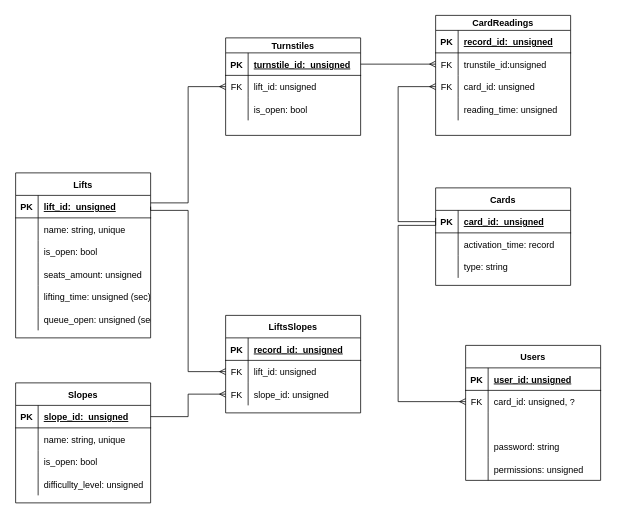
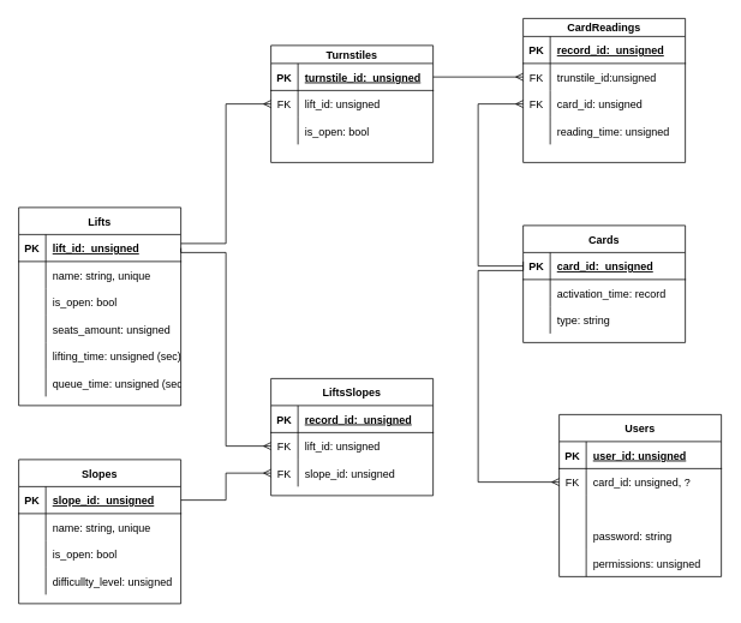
  <mxCell id="0" />
  <mxCell id="1" parent="0" />
  <mxCell id="2" value="Users" style="shape=table;startSize=30;container=1;collapsible=1;childLayout=tableLayout;fixedRows=1;rowLines=0;fontStyle=1;align=center;resizeLast=1;" parent="1" vertex="1"><mxGeometry x="620" y="460" width="180" height="180" as="geometry" /></mxCell>
  <mxCell id="3" value="" style="shape=partialRectangle;collapsible=0;dropTarget=0;pointerEvents=0;fillColor=none;top=0;left=0;bottom=1;right=0;points=[[0,0.5],[1,0.5]];portConstraint=eastwest;" parent="2" vertex="1"><mxGeometry y="30" width="180" height="30" as="geometry" /></mxCell>
  <mxCell id="4" value="PK" style="shape=partialRectangle;connectable=0;fillColor=none;top=0;left=0;bottom=0;right=0;fontStyle=1;overflow=hidden;" parent="3" vertex="1"><mxGeometry width="30" height="30" as="geometry"><mxRectangle width="30" height="30" as="alternateBounds" /></mxGeometry></mxCell>
  <mxCell id="5" value="user_id: unsigned" style="shape=partialRectangle;connectable=0;fillColor=none;top=0;left=0;bottom=0;right=0;align=left;spacingLeft=6;fontStyle=5;overflow=hidden;" parent="3" vertex="1"><mxGeometry x="30" width="150" height="30" as="geometry"><mxRectangle width="150" height="30" as="alternateBounds" /></mxGeometry></mxCell>
  <mxCell id="6" value="" style="shape=partialRectangle;collapsible=0;dropTarget=0;pointerEvents=0;fillColor=none;top=0;left=0;bottom=0;right=0;points=[[0,0.5],[1,0.5]];portConstraint=eastwest;" parent="2" vertex="1"><mxGeometry y="60" width="180" height="30" as="geometry" /></mxCell>
  <mxCell id="7" value="FK" style="shape=partialRectangle;connectable=0;fillColor=none;top=0;left=0;bottom=0;right=0;editable=1;overflow=hidden;" parent="6" vertex="1"><mxGeometry width="30" height="30" as="geometry"><mxRectangle width="30" height="30" as="alternateBounds" /></mxGeometry></mxCell>
  <mxCell id="8" value="card_id: unsigned, ?" style="shape=partialRectangle;connectable=0;fillColor=none;top=0;left=0;bottom=0;right=0;align=left;spacingLeft=6;overflow=hidden;" parent="6" vertex="1"><mxGeometry x="30" width="150" height="30" as="geometry"><mxRectangle width="150" height="30" as="alternateBounds" /></mxGeometry></mxCell>
  <mxCell id="9" value="" style="shape=partialRectangle;collapsible=0;dropTarget=0;pointerEvents=0;fillColor=none;top=0;left=0;bottom=0;right=0;points=[[0,0.5],[1,0.5]];portConstraint=eastwest;" parent="2" vertex="1"><mxGeometry y="90" width="180" height="30" as="geometry" /></mxCell>
  <mxCell id="10" value="" style="shape=partialRectangle;connectable=0;fillColor=none;top=0;left=0;bottom=0;right=0;editable=1;overflow=hidden;" parent="9" vertex="1"><mxGeometry width="30" height="30" as="geometry"><mxRectangle width="30" height="30" as="alternateBounds" /></mxGeometry></mxCell>
  <mxCell id="11" value="" style="shape=partialRectangle;collapsible=0;dropTarget=0;pointerEvents=0;fillColor=none;top=0;left=0;bottom=0;right=0;points=[[0,0.5],[1,0.5]];portConstraint=eastwest;" parent="2" vertex="1"><mxGeometry y="120" width="180" height="30" as="geometry" /></mxCell>
  <mxCell id="12" value="" style="shape=partialRectangle;connectable=0;fillColor=none;top=0;left=0;bottom=0;right=0;editable=1;overflow=hidden;" parent="11" vertex="1"><mxGeometry width="30" height="30" as="geometry"><mxRectangle width="30" height="30" as="alternateBounds" /></mxGeometry></mxCell>
  <mxCell id="13" value="password: string" style="shape=partialRectangle;connectable=0;fillColor=none;top=0;left=0;bottom=0;right=0;align=left;spacingLeft=6;overflow=hidden;" parent="11" vertex="1"><mxGeometry x="30" width="150" height="30" as="geometry"><mxRectangle width="150" height="30" as="alternateBounds" /></mxGeometry></mxCell>
  <mxCell id="14" value="" style="shape=partialRectangle;collapsible=0;dropTarget=0;pointerEvents=0;fillColor=none;top=0;left=0;bottom=0;right=0;points=[[0,0.5],[1,0.5]];portConstraint=eastwest;" parent="2" vertex="1"><mxGeometry y="150" width="180" height="30" as="geometry" /></mxCell>
  <mxCell id="15" value="" style="shape=partialRectangle;connectable=0;fillColor=none;top=0;left=0;bottom=0;right=0;editable=1;overflow=hidden;" parent="14" vertex="1"><mxGeometry width="30" height="30" as="geometry"><mxRectangle width="30" height="30" as="alternateBounds" /></mxGeometry></mxCell>
  <mxCell id="16" value="permissions: unsigned" style="shape=partialRectangle;connectable=0;fillColor=none;top=0;left=0;bottom=0;right=0;align=left;spacingLeft=6;overflow=hidden;" parent="14" vertex="1"><mxGeometry x="30" width="150" height="30" as="geometry"><mxRectangle width="150" height="30" as="alternateBounds" /></mxGeometry></mxCell>
  <mxCell id="17" value="Cards" style="shape=table;startSize=30;container=1;collapsible=1;childLayout=tableLayout;fixedRows=1;rowLines=0;fontStyle=1;align=center;resizeLast=1;" parent="1" vertex="1"><mxGeometry x="580" y="250" width="180" height="130" as="geometry" /></mxCell>
  <mxCell id="18" value="" style="shape=partialRectangle;collapsible=0;dropTarget=0;pointerEvents=0;fillColor=none;top=0;left=0;bottom=1;right=0;points=[[0,0.5],[1,0.5]];portConstraint=eastwest;" parent="17" vertex="1"><mxGeometry y="30" width="180" height="30" as="geometry" /></mxCell>
  <mxCell id="19" value="PK" style="shape=partialRectangle;connectable=0;fillColor=none;top=0;left=0;bottom=0;right=0;fontStyle=1;overflow=hidden;" parent="18" vertex="1"><mxGeometry width="30" height="30" as="geometry" /></mxCell>
  <mxCell id="20" value="card_id:  unsigned" style="shape=partialRectangle;connectable=0;fillColor=none;top=0;left=0;bottom=0;right=0;align=left;spacingLeft=6;fontStyle=5;overflow=hidden;" parent="18" vertex="1"><mxGeometry x="30" width="150" height="30" as="geometry" /></mxCell>
  <mxCell id="21" value="" style="shape=partialRectangle;collapsible=0;dropTarget=0;pointerEvents=0;fillColor=none;top=0;left=0;bottom=0;right=0;points=[[0,0.5],[1,0.5]];portConstraint=eastwest;" parent="17" vertex="1"><mxGeometry y="60" width="180" height="30" as="geometry" /></mxCell>
  <mxCell id="22" value="" style="shape=partialRectangle;connectable=0;fillColor=none;top=0;left=0;bottom=0;right=0;editable=1;overflow=hidden;" parent="21" vertex="1"><mxGeometry width="30" height="30" as="geometry" /></mxCell>
  <mxCell id="23" value="activation_time: record" style="shape=partialRectangle;connectable=0;fillColor=none;top=0;left=0;bottom=0;right=0;align=left;spacingLeft=6;overflow=hidden;" parent="21" vertex="1"><mxGeometry x="30" width="150" height="30" as="geometry" /></mxCell>
  <mxCell id="24" value="" style="shape=partialRectangle;collapsible=0;dropTarget=0;pointerEvents=0;fillColor=none;top=0;left=0;bottom=0;right=0;points=[[0,0.5],[1,0.5]];portConstraint=eastwest;" parent="17" vertex="1"><mxGeometry y="90" width="180" height="30" as="geometry" /></mxCell>
  <mxCell id="25" value="" style="shape=partialRectangle;connectable=0;fillColor=none;top=0;left=0;bottom=0;right=0;editable=1;overflow=hidden;" parent="24" vertex="1"><mxGeometry width="30" height="30" as="geometry" /></mxCell>
  <mxCell id="26" value="type: string" style="shape=partialRectangle;connectable=0;fillColor=none;top=0;left=0;bottom=0;right=0;align=left;spacingLeft=6;overflow=hidden;" parent="24" vertex="1"><mxGeometry x="30" width="150" height="30" as="geometry" /></mxCell>
  <mxCell id="27" value="Slopes" style="shape=table;startSize=30;container=1;collapsible=1;childLayout=tableLayout;fixedRows=1;rowLines=0;fontStyle=1;align=center;resizeLast=1;" parent="1" vertex="1"><mxGeometry x="20" y="510" width="180" height="160" as="geometry" /></mxCell>
  <mxCell id="28" value="" style="shape=partialRectangle;collapsible=0;dropTarget=0;pointerEvents=0;fillColor=none;top=0;left=0;bottom=1;right=0;points=[[0,0.5],[1,0.5]];portConstraint=eastwest;" parent="27" vertex="1"><mxGeometry y="30" width="180" height="30" as="geometry" /></mxCell>
  <mxCell id="29" value="PK" style="shape=partialRectangle;connectable=0;fillColor=none;top=0;left=0;bottom=0;right=0;fontStyle=1;overflow=hidden;" parent="28" vertex="1"><mxGeometry width="30" height="30" as="geometry" /></mxCell>
  <mxCell id="30" value="slope_id:  unsigned" style="shape=partialRectangle;connectable=0;fillColor=none;top=0;left=0;bottom=0;right=0;align=left;spacingLeft=6;fontStyle=5;overflow=hidden;" parent="28" vertex="1"><mxGeometry x="30" width="150" height="30" as="geometry" /></mxCell>
  <mxCell id="31" value="" style="shape=partialRectangle;collapsible=0;dropTarget=0;pointerEvents=0;fillColor=none;top=0;left=0;bottom=0;right=0;points=[[0,0.5],[1,0.5]];portConstraint=eastwest;" parent="27" vertex="1"><mxGeometry y="60" width="180" height="30" as="geometry" /></mxCell>
  <mxCell id="32" value="" style="shape=partialRectangle;connectable=0;fillColor=none;top=0;left=0;bottom=0;right=0;editable=1;overflow=hidden;" parent="31" vertex="1"><mxGeometry width="30" height="30" as="geometry" /></mxCell>
  <mxCell id="33" value="name: string, unique" style="shape=partialRectangle;connectable=0;fillColor=none;top=0;left=0;bottom=0;right=0;align=left;spacingLeft=6;overflow=hidden;" parent="31" vertex="1"><mxGeometry x="30" width="150" height="30" as="geometry" /></mxCell>
  <mxCell id="34" value="" style="shape=partialRectangle;collapsible=0;dropTarget=0;pointerEvents=0;fillColor=none;top=0;left=0;bottom=0;right=0;points=[[0,0.5],[1,0.5]];portConstraint=eastwest;" parent="27" vertex="1"><mxGeometry y="90" width="180" height="30" as="geometry" /></mxCell>
  <mxCell id="35" value="" style="shape=partialRectangle;connectable=0;fillColor=none;top=0;left=0;bottom=0;right=0;editable=1;overflow=hidden;" parent="34" vertex="1"><mxGeometry width="30" height="30" as="geometry" /></mxCell>
  <mxCell id="36" value="is_open: bool" style="shape=partialRectangle;connectable=0;fillColor=none;top=0;left=0;bottom=0;right=0;align=left;spacingLeft=6;overflow=hidden;" parent="34" vertex="1"><mxGeometry x="30" width="150" height="30" as="geometry" /></mxCell>
  <mxCell id="37" value="" style="shape=partialRectangle;collapsible=0;dropTarget=0;pointerEvents=0;fillColor=none;top=0;left=0;bottom=0;right=0;points=[[0,0.5],[1,0.5]];portConstraint=eastwest;" parent="27" vertex="1"><mxGeometry y="120" width="180" height="30" as="geometry" /></mxCell>
  <mxCell id="38" value="" style="shape=partialRectangle;connectable=0;fillColor=none;top=0;left=0;bottom=0;right=0;editable=1;overflow=hidden;" parent="37" vertex="1"><mxGeometry width="30" height="30" as="geometry" /></mxCell>
  <mxCell id="39" value="difficullty_level: unsigned" style="shape=partialRectangle;connectable=0;fillColor=none;top=0;left=0;bottom=0;right=0;align=left;spacingLeft=6;overflow=hidden;" parent="37" vertex="1"><mxGeometry x="30" width="150" height="30" as="geometry" /></mxCell>
  <mxCell id="40" value="Lifts" style="shape=table;startSize=30;container=1;collapsible=1;childLayout=tableLayout;fixedRows=1;rowLines=0;fontStyle=1;align=center;resizeLast=1;" parent="1" vertex="1"><mxGeometry x="20" y="230" width="180" height="220" as="geometry" /></mxCell>
  <mxCell id="41" value="" style="shape=partialRectangle;collapsible=0;dropTarget=0;pointerEvents=0;fillColor=none;top=0;left=0;bottom=1;right=0;points=[[0,0.5],[1,0.5]];portConstraint=eastwest;" parent="40" vertex="1"><mxGeometry y="30" width="180" height="30" as="geometry" /></mxCell>
  <mxCell id="42" value="PK" style="shape=partialRectangle;connectable=0;fillColor=none;top=0;left=0;bottom=0;right=0;fontStyle=1;overflow=hidden;" parent="41" vertex="1"><mxGeometry width="30" height="30" as="geometry" /></mxCell>
  <mxCell id="43" value="lift_id:  unsigned" style="shape=partialRectangle;connectable=0;fillColor=none;top=0;left=0;bottom=0;right=0;align=left;spacingLeft=6;fontStyle=5;overflow=hidden;" parent="41" vertex="1"><mxGeometry x="30" width="150" height="30" as="geometry" /></mxCell>
  <mxCell id="44" value="" style="shape=partialRectangle;collapsible=0;dropTarget=0;pointerEvents=0;fillColor=none;top=0;left=0;bottom=0;right=0;points=[[0,0.5],[1,0.5]];portConstraint=eastwest;" parent="40" vertex="1"><mxGeometry y="60" width="180" height="30" as="geometry" /></mxCell>
  <mxCell id="45" value="" style="shape=partialRectangle;connectable=0;fillColor=none;top=0;left=0;bottom=0;right=0;editable=1;overflow=hidden;" parent="44" vertex="1"><mxGeometry width="30" height="30" as="geometry" /></mxCell>
  <mxCell id="46" value="name: string, unique" style="shape=partialRectangle;connectable=0;fillColor=none;top=0;left=0;bottom=0;right=0;align=left;spacingLeft=6;overflow=hidden;" parent="44" vertex="1"><mxGeometry x="30" width="150" height="30" as="geometry" /></mxCell>
  <mxCell id="47" value="" style="shape=partialRectangle;collapsible=0;dropTarget=0;pointerEvents=0;fillColor=none;top=0;left=0;bottom=0;right=0;points=[[0,0.5],[1,0.5]];portConstraint=eastwest;" parent="40" vertex="1"><mxGeometry y="90" width="180" height="30" as="geometry" /></mxCell>
  <mxCell id="48" value="" style="shape=partialRectangle;connectable=0;fillColor=none;top=0;left=0;bottom=0;right=0;editable=1;overflow=hidden;" parent="47" vertex="1"><mxGeometry width="30" height="30" as="geometry" /></mxCell>
  <mxCell id="49" value="is_open: bool" style="shape=partialRectangle;connectable=0;fillColor=none;top=0;left=0;bottom=0;right=0;align=left;spacingLeft=6;overflow=hidden;" parent="47" vertex="1"><mxGeometry x="30" width="150" height="30" as="geometry" /></mxCell>
  <mxCell id="50" value="" style="shape=partialRectangle;collapsible=0;dropTarget=0;pointerEvents=0;fillColor=none;top=0;left=0;bottom=0;right=0;points=[[0,0.5],[1,0.5]];portConstraint=eastwest;" parent="40" vertex="1"><mxGeometry y="120" width="180" height="30" as="geometry" /></mxCell>
  <mxCell id="51" value="" style="shape=partialRectangle;connectable=0;fillColor=none;top=0;left=0;bottom=0;right=0;editable=1;overflow=hidden;" parent="50" vertex="1"><mxGeometry width="30" height="30" as="geometry" /></mxCell>
  <mxCell id="52" value="seats_amount: unsigned" style="shape=partialRectangle;connectable=0;fillColor=none;top=0;left=0;bottom=0;right=0;align=left;spacingLeft=6;overflow=hidden;" parent="50" vertex="1"><mxGeometry x="30" width="150" height="30" as="geometry" /></mxCell>
  <mxCell id="53" value="" style="shape=partialRectangle;collapsible=0;dropTarget=0;pointerEvents=0;fillColor=none;top=0;left=0;bottom=0;right=0;points=[[0,0.5],[1,0.5]];portConstraint=eastwest;" parent="40" vertex="1"><mxGeometry y="150" width="180" height="30" as="geometry" /></mxCell>
  <mxCell id="54" value="" style="shape=partialRectangle;connectable=0;fillColor=none;top=0;left=0;bottom=0;right=0;editable=1;overflow=hidden;" parent="53" vertex="1"><mxGeometry width="30" height="30" as="geometry" /></mxCell>
  <mxCell id="55" value="lifting_time: unsigned (sec)" style="shape=partialRectangle;connectable=0;fillColor=none;top=0;left=0;bottom=0;right=0;align=left;spacingLeft=6;overflow=hidden;" parent="53" vertex="1"><mxGeometry x="30" width="150" height="30" as="geometry" /></mxCell>
  <mxCell id="56" value="" style="shape=partialRectangle;collapsible=0;dropTarget=0;pointerEvents=0;fillColor=none;top=0;left=0;bottom=0;right=0;points=[[0,0.5],[1,0.5]];portConstraint=eastwest;" parent="40" vertex="1"><mxGeometry y="180" width="180" height="30" as="geometry" /></mxCell>
  <mxCell id="57" value="" style="shape=partialRectangle;connectable=0;fillColor=none;top=0;left=0;bottom=0;right=0;editable=1;overflow=hidden;" parent="56" vertex="1"><mxGeometry width="30" height="30" as="geometry" /></mxCell>
- <mxCell id="58" value="queue_open: unsigned (sec)" style="shape=partialRectangle;connectable=0;fillColor=none;top=0;left=0;bottom=0;right=0;align=left;spacingLeft=6;overflow=hidden;" parent="56" vertex="1"><mxGeometry x="30" width="150" height="30" as="geometry" /></mxCell>
+ <mxCell id="58" value="queue_time: unsigned (sec)" style="shape=partialRectangle;connectable=0;fillColor=none;top=0;left=0;bottom=0;right=0;align=left;spacingLeft=6;overflow=hidden;" parent="56" vertex="1"><mxGeometry x="30" width="150" height="30" as="geometry" /></mxCell>
  <mxCell id="59" value="LiftsSlopes" style="shape=table;startSize=30;container=1;collapsible=1;childLayout=tableLayout;fixedRows=1;rowLines=0;fontStyle=1;align=center;resizeLast=1;" parent="1" vertex="1"><mxGeometry x="300" y="420" width="180" height="130" as="geometry" /></mxCell>
  <mxCell id="60" value="" style="shape=partialRectangle;collapsible=0;dropTarget=0;pointerEvents=0;fillColor=none;top=0;left=0;bottom=1;right=0;points=[[0,0.5],[1,0.5]];portConstraint=eastwest;" parent="59" vertex="1"><mxGeometry y="30" width="180" height="30" as="geometry" /></mxCell>
  <mxCell id="61" value="PK" style="shape=partialRectangle;connectable=0;fillColor=none;top=0;left=0;bottom=0;right=0;fontStyle=1;overflow=hidden;" parent="60" vertex="1"><mxGeometry width="30" height="30" as="geometry" /></mxCell>
  <mxCell id="62" value="record_id:  unsigned" style="shape=partialRectangle;connectable=0;fillColor=none;top=0;left=0;bottom=0;right=0;align=left;spacingLeft=6;fontStyle=5;overflow=hidden;" parent="60" vertex="1"><mxGeometry x="30" width="150" height="30" as="geometry" /></mxCell>
  <mxCell id="63" value="" style="shape=partialRectangle;collapsible=0;dropTarget=0;pointerEvents=0;fillColor=none;top=0;left=0;bottom=0;right=0;points=[[0,0.5],[1,0.5]];portConstraint=eastwest;" parent="59" vertex="1"><mxGeometry y="60" width="180" height="30" as="geometry" /></mxCell>
  <mxCell id="64" value="FK" style="shape=partialRectangle;connectable=0;fillColor=none;top=0;left=0;bottom=0;right=0;editable=1;overflow=hidden;" parent="63" vertex="1"><mxGeometry width="30" height="30" as="geometry" /></mxCell>
  <mxCell id="65" value="lift_id: unsigned" style="shape=partialRectangle;connectable=0;fillColor=none;top=0;left=0;bottom=0;right=0;align=left;spacingLeft=6;overflow=hidden;" parent="63" vertex="1"><mxGeometry x="30" width="150" height="30" as="geometry" /></mxCell>
  <mxCell id="66" value="" style="shape=partialRectangle;collapsible=0;dropTarget=0;pointerEvents=0;fillColor=none;top=0;left=0;bottom=0;right=0;points=[[0,0.5],[1,0.5]];portConstraint=eastwest;" parent="59" vertex="1"><mxGeometry y="90" width="180" height="30" as="geometry" /></mxCell>
  <mxCell id="67" value="FK" style="shape=partialRectangle;connectable=0;fillColor=none;top=0;left=0;bottom=0;right=0;editable=1;overflow=hidden;" parent="66" vertex="1"><mxGeometry width="30" height="30" as="geometry" /></mxCell>
  <mxCell id="68" value="slope_id: unsigned" style="shape=partialRectangle;connectable=0;fillColor=none;top=0;left=0;bottom=0;right=0;align=left;spacingLeft=6;overflow=hidden;" parent="66" vertex="1"><mxGeometry x="30" width="150" height="30" as="geometry" /></mxCell>
  <mxCell id="69" value="Turnstiles" style="shape=table;startSize=20;container=1;collapsible=1;childLayout=tableLayout;fixedRows=1;rowLines=0;fontStyle=1;align=center;resizeLast=1;" parent="1" vertex="1"><mxGeometry x="300" y="50" width="180" height="130" as="geometry" /></mxCell>
  <mxCell id="70" value="" style="shape=partialRectangle;collapsible=0;dropTarget=0;pointerEvents=0;fillColor=none;top=0;left=0;bottom=1;right=0;points=[[0,0.5],[1,0.5]];portConstraint=eastwest;" parent="69" vertex="1"><mxGeometry y="20" width="180" height="30" as="geometry" /></mxCell>
  <mxCell id="71" value="PK" style="shape=partialRectangle;connectable=0;fillColor=none;top=0;left=0;bottom=0;right=0;fontStyle=1;overflow=hidden;" parent="70" vertex="1"><mxGeometry width="30" height="30" as="geometry" /></mxCell>
  <mxCell id="72" value="turnstile_id:  unsigned" style="shape=partialRectangle;connectable=0;fillColor=none;top=0;left=0;bottom=0;right=0;align=left;spacingLeft=6;fontStyle=5;overflow=hidden;" parent="70" vertex="1"><mxGeometry x="30" width="150" height="30" as="geometry" /></mxCell>
  <mxCell id="73" value="" style="shape=partialRectangle;collapsible=0;dropTarget=0;pointerEvents=0;fillColor=none;top=0;left=0;bottom=0;right=0;points=[[0,0.5],[1,0.5]];portConstraint=eastwest;" parent="69" vertex="1"><mxGeometry y="50" width="180" height="30" as="geometry" /></mxCell>
  <mxCell id="74" value="FK" style="shape=partialRectangle;connectable=0;fillColor=none;top=0;left=0;bottom=0;right=0;editable=1;overflow=hidden;" parent="73" vertex="1"><mxGeometry width="30" height="30" as="geometry" /></mxCell>
  <mxCell id="75" value="lift_id: unsigned" style="shape=partialRectangle;connectable=0;fillColor=none;top=0;left=0;bottom=0;right=0;align=left;spacingLeft=6;overflow=hidden;" parent="73" vertex="1"><mxGeometry x="30" width="150" height="30" as="geometry" /></mxCell>
  <mxCell id="76" value="" style="shape=partialRectangle;collapsible=0;dropTarget=0;pointerEvents=0;fillColor=none;top=0;left=0;bottom=0;right=0;points=[[0,0.5],[1,0.5]];portConstraint=eastwest;" parent="69" vertex="1"><mxGeometry y="80" width="180" height="30" as="geometry" /></mxCell>
  <mxCell id="77" value="" style="shape=partialRectangle;connectable=0;fillColor=none;top=0;left=0;bottom=0;right=0;editable=1;overflow=hidden;" parent="76" vertex="1"><mxGeometry width="30" height="30" as="geometry" /></mxCell>
  <mxCell id="78" value="is_open: bool" style="shape=partialRectangle;connectable=0;fillColor=none;top=0;left=0;bottom=0;right=0;align=left;spacingLeft=6;overflow=hidden;" parent="76" vertex="1"><mxGeometry x="30" width="150" height="30" as="geometry" /></mxCell>
  <mxCell id="79" value="CardReadings" style="shape=table;startSize=20;container=1;collapsible=1;childLayout=tableLayout;fixedRows=1;rowLines=0;fontStyle=1;align=center;resizeLast=1;" parent="1" vertex="1"><mxGeometry x="580" y="20" width="180" height="160" as="geometry" /></mxCell>
  <mxCell id="80" value="" style="shape=partialRectangle;collapsible=0;dropTarget=0;pointerEvents=0;fillColor=none;top=0;left=0;bottom=1;right=0;points=[[0,0.5],[1,0.5]];portConstraint=eastwest;" parent="79" vertex="1"><mxGeometry y="20" width="180" height="30" as="geometry" /></mxCell>
  <mxCell id="81" value="PK" style="shape=partialRectangle;connectable=0;fillColor=none;top=0;left=0;bottom=0;right=0;fontStyle=1;overflow=hidden;" parent="80" vertex="1"><mxGeometry width="30" height="30" as="geometry"><mxRectangle width="30" height="30" as="alternateBounds" /></mxGeometry></mxCell>
  <mxCell id="82" value="record_id:  unsigned" style="shape=partialRectangle;connectable=0;fillColor=none;top=0;left=0;bottom=0;right=0;align=left;spacingLeft=6;fontStyle=5;overflow=hidden;" parent="80" vertex="1"><mxGeometry x="30" width="150" height="30" as="geometry"><mxRectangle width="150" height="30" as="alternateBounds" /></mxGeometry></mxCell>
  <mxCell id="83" value="" style="shape=partialRectangle;collapsible=0;dropTarget=0;pointerEvents=0;fillColor=none;top=0;left=0;bottom=0;right=0;points=[[0,0.5],[1,0.5]];portConstraint=eastwest;" parent="79" vertex="1"><mxGeometry y="50" width="180" height="30" as="geometry" /></mxCell>
  <mxCell id="84" value="FK" style="shape=partialRectangle;connectable=0;fillColor=none;top=0;left=0;bottom=0;right=0;editable=1;overflow=hidden;" parent="83" vertex="1"><mxGeometry width="30" height="30" as="geometry"><mxRectangle width="30" height="30" as="alternateBounds" /></mxGeometry></mxCell>
  <mxCell id="85" value="trunstile_id:unsigned" style="shape=partialRectangle;connectable=0;fillColor=none;top=0;left=0;bottom=0;right=0;align=left;spacingLeft=6;overflow=hidden;" parent="83" vertex="1"><mxGeometry x="30" width="150" height="30" as="geometry"><mxRectangle width="150" height="30" as="alternateBounds" /></mxGeometry></mxCell>
  <mxCell id="86" value="" style="shape=partialRectangle;collapsible=0;dropTarget=0;pointerEvents=0;fillColor=none;top=0;left=0;bottom=0;right=0;points=[[0,0.5],[1,0.5]];portConstraint=eastwest;" parent="79" vertex="1"><mxGeometry y="80" width="180" height="30" as="geometry" /></mxCell>
  <mxCell id="87" value="FK" style="shape=partialRectangle;connectable=0;fillColor=none;top=0;left=0;bottom=0;right=0;editable=1;overflow=hidden;" parent="86" vertex="1"><mxGeometry width="30" height="30" as="geometry"><mxRectangle width="30" height="30" as="alternateBounds" /></mxGeometry></mxCell>
  <mxCell id="88" value="card_id: unsigned" style="shape=partialRectangle;connectable=0;fillColor=none;top=0;left=0;bottom=0;right=0;align=left;spacingLeft=6;overflow=hidden;" parent="86" vertex="1"><mxGeometry x="30" width="150" height="30" as="geometry"><mxRectangle width="150" height="30" as="alternateBounds" /></mxGeometry></mxCell>
  <mxCell id="89" value="" style="shape=partialRectangle;collapsible=0;dropTarget=0;pointerEvents=0;fillColor=none;top=0;left=0;bottom=0;right=0;points=[[0,0.5],[1,0.5]];portConstraint=eastwest;" parent="79" vertex="1"><mxGeometry y="110" width="180" height="30" as="geometry" /></mxCell>
  <mxCell id="90" value="" style="shape=partialRectangle;connectable=0;fillColor=none;top=0;left=0;bottom=0;right=0;editable=1;overflow=hidden;" parent="89" vertex="1"><mxGeometry width="30" height="30" as="geometry"><mxRectangle width="30" height="30" as="alternateBounds" /></mxGeometry></mxCell>
  <mxCell id="91" value="reading_time: unsigned" style="shape=partialRectangle;connectable=0;fillColor=none;top=0;left=0;bottom=0;right=0;align=left;spacingLeft=6;overflow=hidden;" parent="89" vertex="1"><mxGeometry x="30" width="150" height="30" as="geometry"><mxRectangle width="150" height="30" as="alternateBounds" /></mxGeometry></mxCell>
  <mxCell id="92" value="" style="fontSize=12;html=1;endArrow=ERmany;entryX=0;entryY=0.5;entryDx=0;entryDy=0;edgeStyle=orthogonalEdgeStyle;rounded=0;exitX=1;exitY=0.5;exitDx=0;exitDy=0;" parent="1" source="41" target="63" edge="1"><mxGeometry width="100" height="100" relative="1" as="geometry"><mxPoint x="230" y="250" as="sourcePoint" /><mxPoint x="410" y="530" as="targetPoint" /><Array as="points"><mxPoint x="200" y="280" /><mxPoint x="250" y="280" /><mxPoint x="250" y="495" /></Array></mxGeometry></mxCell>
  <mxCell id="93" value="" style="fontSize=12;html=1;endArrow=ERmany;entryX=0;entryY=0.5;entryDx=0;entryDy=0;edgeStyle=orthogonalEdgeStyle;rounded=0;exitX=1;exitY=0.5;exitDx=0;exitDy=0;" parent="1" source="28" target="66" edge="1"><mxGeometry width="100" height="100" relative="1" as="geometry"><mxPoint x="290" y="600" as="sourcePoint" /><mxPoint x="210" y="285" as="targetPoint" /></mxGeometry></mxCell>
  <mxCell id="94" value="" style="fontSize=12;html=1;endArrow=ERmany;entryX=0;entryY=0.5;entryDx=0;entryDy=0;edgeStyle=orthogonalEdgeStyle;rounded=0;" parent="1" target="73" edge="1"><mxGeometry width="100" height="100" relative="1" as="geometry"><mxPoint x="200" y="270" as="sourcePoint" /><mxPoint x="310" y="505" as="targetPoint" /><Array as="points"><mxPoint x="250" y="270" /><mxPoint x="250" y="115" /></Array></mxGeometry></mxCell>
  <mxCell id="95" value="" style="fontSize=12;html=1;endArrow=ERmany;entryX=0;entryY=0.5;entryDx=0;entryDy=0;edgeStyle=orthogonalEdgeStyle;rounded=0;exitX=1;exitY=0.5;exitDx=0;exitDy=0;" parent="1" source="70" target="83" edge="1"><mxGeometry width="100" height="100" relative="1" as="geometry"><mxPoint x="210" y="280" as="sourcePoint" /><mxPoint x="310" y="125" as="targetPoint" /><Array as="points"><mxPoint x="580" y="85" /></Array></mxGeometry></mxCell>
  <mxCell id="96" value="" style="fontSize=12;html=1;endArrow=ERmany;edgeStyle=orthogonalEdgeStyle;rounded=0;exitX=0;exitY=0.5;exitDx=0;exitDy=0;entryX=0;entryY=0.5;entryDx=0;entryDy=0;" parent="1" source="18" target="86" edge="1"><mxGeometry width="100" height="100" relative="1" as="geometry"><mxPoint x="490" y="95" as="sourcePoint" /><mxPoint x="530" y="180" as="targetPoint" /><Array as="points"><mxPoint x="530" y="295" /><mxPoint x="530" y="115" /></Array></mxGeometry></mxCell>
  <mxCell id="97" value="" style="fontSize=12;html=1;endArrow=ERmany;edgeStyle=orthogonalEdgeStyle;rounded=0;entryX=0;entryY=0.5;entryDx=0;entryDy=0;" parent="1" target="6" edge="1"><mxGeometry width="100" height="100" relative="1" as="geometry"><mxPoint x="580" y="290" as="sourcePoint" /><mxPoint x="590" y="155" as="targetPoint" /><Array as="points"><mxPoint x="580" y="300" /><mxPoint x="530" y="300" /><mxPoint x="530" y="535" /></Array></mxGeometry></mxCell>
